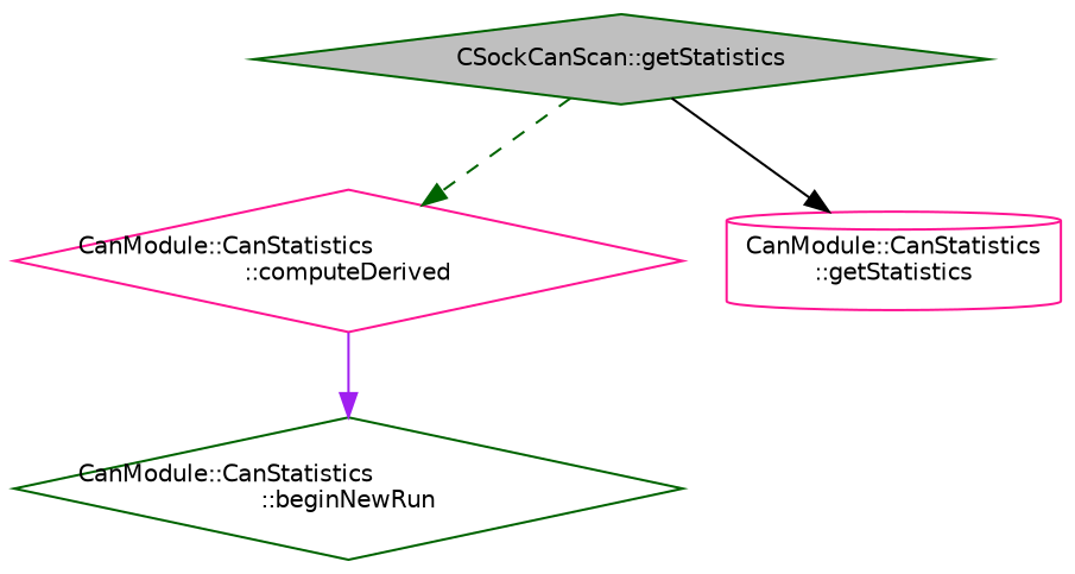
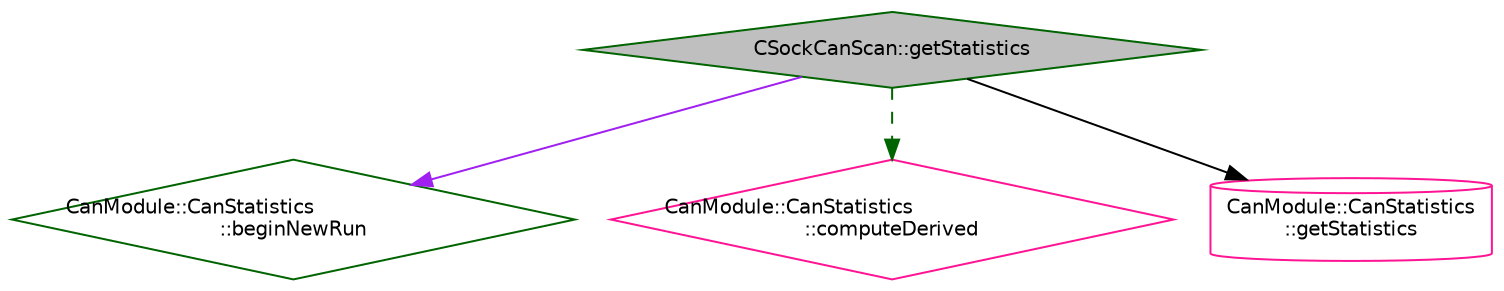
  digraph {
    rankdir=TB
    node [color=darkgreen fillcolor=white fontname=Helvetica fontsize=10 shape=diamond style=filled]
    edge [fontname=Helvetica fontsize=10 labelfontname=Helvetica labelfontsize=10 style=solid]
    n1 [fillcolor=grey75 fontcolor=black height=0.2 label="CSockCanScan::getStatistics" width=0.4]
    n2 [height=0.2 label="CanModule::CanStatistics\l::beginNewRun" width=0.4]
    n3 [color=deeppink height=0.2 label="CanModule::CanStatistics\l::computeDerived" width=0.4]
    n4 [color=deeppink height=0.2 label="CanModule::CanStatistics\l::getStatistics" shape=cylinder width=0.4]
-   n3 -> n2 [color=purple]
+   n1 -> n2 [color=purple]
    n1 -> n3 [color=darkgreen style=dashed]
    n1 -> n4 [color=black]
  }
